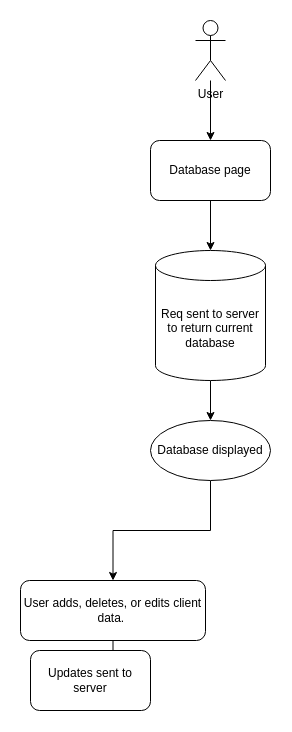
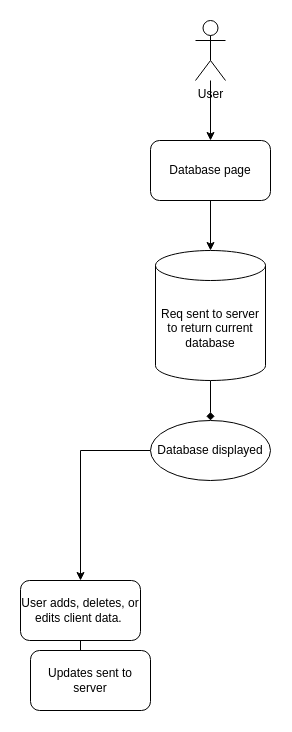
  <mxCell id="0" />
  <mxCell id="1" parent="0" />
  <mxCell id="2" value="" style="edgeStyle=orthogonalEdgeStyle;rounded=0;orthogonalLoop=1;jettySize=auto;html=1;" parent="1" source="3" target="5" edge="1"><mxGeometry relative="1" as="geometry" /></mxCell>
  <mxCell id="3" value="User" style="shape=umlActor;verticalLabelPosition=bottom;verticalAlign=top;html=1;outlineConnect=0;" parent="1" vertex="1"><mxGeometry x="195" y="20" width="30" height="60" as="geometry" /></mxCell>
  <mxCell id="4" value="" style="edgeStyle=orthogonalEdgeStyle;rounded=0;orthogonalLoop=1;jettySize=auto;html=1;" parent="1" source="5" target="7" edge="1"><mxGeometry relative="1" as="geometry" /></mxCell>
  <mxCell id="5" value="Database page" style="rounded=1;whiteSpace=wrap;html=1;" parent="1" vertex="1"><mxGeometry x="150" y="140" width="120" height="60" as="geometry" /></mxCell>
- <mxCell id="6" value="" style="edgeStyle=orthogonalEdgeStyle;rounded=0;orthogonalLoop=1;jettySize=auto;html=1;" parent="1" source="7" target="9" edge="1"><mxGeometry relative="1" as="geometry" /></mxCell>
+ <mxCell id="6" value="" style="edgeStyle=orthogonalEdgeStyle;rounded=0;orthogonalLoop=1;jettySize=auto;html=1;endArrow=diamond;" parent="1" source="7" target="9" edge="1"><mxGeometry relative="1" as="geometry" /></mxCell>
  <mxCell id="7" value="Req sent to server to return current database" style="shape=cylinder3;whiteSpace=wrap;html=1;boundedLbl=1;backgroundOutline=1;size=15;" parent="1" vertex="1"><mxGeometry x="155" y="250" width="110" height="130" as="geometry" /></mxCell>
  <mxCell id="8" value="" style="edgeStyle=orthogonalEdgeStyle;rounded=0;orthogonalLoop=1;jettySize=auto;html=1;" parent="1" source="9" target="11" edge="1"><mxGeometry relative="1" as="geometry" /></mxCell>
  <mxCell id="9" value="Database displayed" style="ellipse;whiteSpace=wrap;html=1;" parent="1" vertex="1"><mxGeometry x="150" y="420" width="120" height="60" as="geometry" /></mxCell>
  <mxCell id="10" value="" style="edgeStyle=orthogonalEdgeStyle;rounded=0;orthogonalLoop=1;jettySize=auto;html=1;" parent="1" source="11" target="12" edge="1"><mxGeometry relative="1" as="geometry" /></mxCell>
- <mxCell id="11" value="User adds, deletes, or edits client data.&amp;nbsp;" style="rounded=1;whiteSpace=wrap;html=1;" parent="1" vertex="1"><mxGeometry x="20" y="580" width="185" height="60" as="geometry" /></mxCell>
+ <mxCell id="11" value="User adds, deletes, or edits client data.&amp;nbsp;" style="rounded=1;whiteSpace=wrap;html=1;" parent="1" vertex="1"><mxGeometry x="20" y="580" width="120" height="60" as="geometry" /></mxCell>
  <mxCell id="12" value="Updates sent to server" style="rounded=1;whiteSpace=wrap;html=1;" parent="1" vertex="1"><mxGeometry x="30" y="650" width="120" height="60" as="geometry" /></mxCell>
